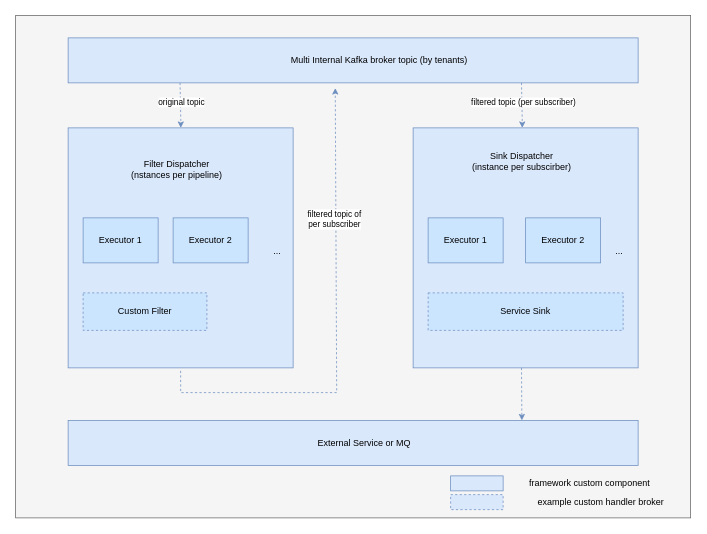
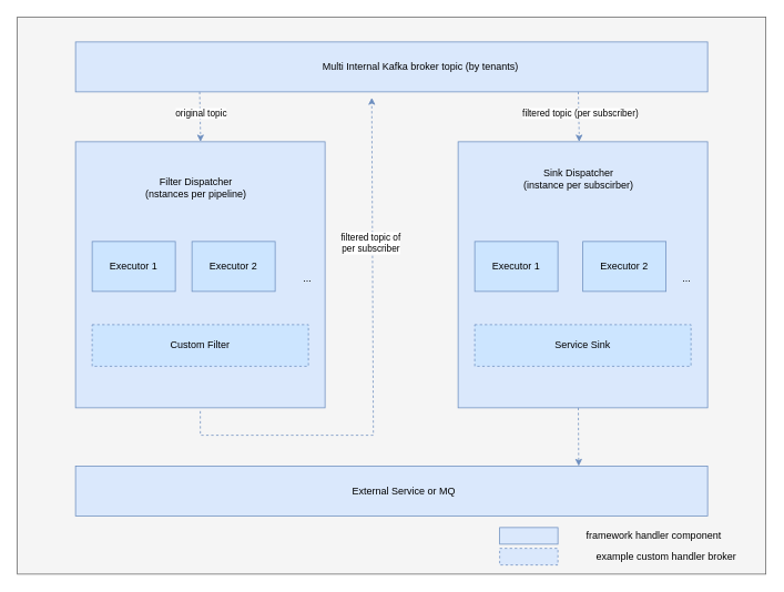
  <mxCell id="0" />
  <mxCell id="1" parent="0" />
  <mxCell id="2" value="" style="rounded=0;whiteSpace=wrap;html=1;fillColor=#f5f5f5;strokeColor=#666666;fontColor=#333333;" parent="1" vertex="1"><mxGeometry x="20" y="20" width="900" height="670" as="geometry" /></mxCell>
  <mxCell id="3" value="" style="rounded=0;whiteSpace=wrap;html=1;fillColor=#dae8fc;strokeColor=#6c8ebf;" parent="1" vertex="1"><mxGeometry x="90" y="50" width="760" height="60" as="geometry" /></mxCell>
  <mxCell id="4" value="" style="rounded=0;whiteSpace=wrap;html=1;fillColor=#dae8fc;strokeColor=#6c8ebf;" parent="1" vertex="1"><mxGeometry x="90" y="560" width="760" height="60" as="geometry" /></mxCell>
  <mxCell id="5" value="Multi Internal Kafka broker topic (by tenants)" style="text;html=1;strokeColor=none;fillColor=none;align=center;verticalAlign=middle;whiteSpace=wrap;rounded=0;" parent="1" vertex="1"><mxGeometry x="370" y="65" width="270" height="30" as="geometry" /></mxCell>
  <mxCell id="6" value="External Service or MQ" style="text;html=1;strokeColor=none;fillColor=none;align=center;verticalAlign=middle;whiteSpace=wrap;rounded=0;" parent="1" vertex="1"><mxGeometry x="420" y="575" width="130" height="30" as="geometry" /></mxCell>
  <mxCell id="7" value="" style="rounded=0;whiteSpace=wrap;html=1;fillColor=#dae8fc;strokeColor=#6c8ebf;" parent="1" vertex="1"><mxGeometry x="90" y="170" width="300" height="320" as="geometry" /></mxCell>
  <mxCell id="8" value="" style="rounded=0;whiteSpace=wrap;html=1;fillColor=#dae8fc;strokeColor=#6c8ebf;" parent="1" vertex="1"><mxGeometry x="550" y="170" width="300" height="320" as="geometry" /></mxCell>
  <mxCell id="9" value="Filter Dispatcher&lt;br&gt;(nstances per pipeline)" style="text;html=1;strokeColor=none;fillColor=none;align=center;verticalAlign=middle;whiteSpace=wrap;rounded=0;" parent="1" vertex="1"><mxGeometry x="140" y="210" width="190" height="30" as="geometry" /></mxCell>
  <mxCell id="10" value="Sink Dispatcher&lt;br&gt;(instance per subscirber)" style="text;html=1;strokeColor=none;fillColor=none;align=center;verticalAlign=middle;whiteSpace=wrap;rounded=0;" parent="1" vertex="1"><mxGeometry x="600" y="200" width="190" height="30" as="geometry" /></mxCell>
  <mxCell id="11" value="Executor 1" style="rounded=0;whiteSpace=wrap;html=1;fillColor=#CCE5FF;strokeColor=#6c8ebf;" parent="1" vertex="1"><mxGeometry x="110" y="290" width="100" height="60" as="geometry" /></mxCell>
  <mxCell id="12" value="Executor&amp;nbsp;1" style="rounded=0;whiteSpace=wrap;html=1;fillColor=#CCE5FF;strokeColor=#6c8ebf;" parent="1" vertex="1"><mxGeometry x="570" y="290" width="100" height="60" as="geometry" /></mxCell>
  <mxCell id="13" value="Executor&amp;nbsp;2" style="rounded=0;whiteSpace=wrap;html=1;fillColor=#CCE5FF;strokeColor=#6c8ebf;" parent="1" vertex="1"><mxGeometry x="230" y="290" width="100" height="60" as="geometry" /></mxCell>
  <mxCell id="14" value="Executor&amp;nbsp;2" style="rounded=0;whiteSpace=wrap;html=1;fillColor=#CCE5FF;strokeColor=#6c8ebf;" parent="1" vertex="1"><mxGeometry x="700" y="290" width="100" height="60" as="geometry" /></mxCell>
  <mxCell id="15" value="..." style="text;html=1;strokeColor=none;fillColor=none;align=center;verticalAlign=middle;whiteSpace=wrap;rounded=0;" parent="1" vertex="1"><mxGeometry x="810" y="320" width="30" height="30" as="geometry" /></mxCell>
  <mxCell id="16" value="..." style="text;html=1;strokeColor=none;fillColor=none;align=center;verticalAlign=middle;whiteSpace=wrap;rounded=0;" parent="1" vertex="1"><mxGeometry x="354" y="320" width="30" height="30" as="geometry" /></mxCell>
  <mxCell id="17" value="" style="endArrow=classic;html=1;rounded=0;entryX=0.458;entryY=1.067;entryDx=0;entryDy=0;entryPerimeter=0;exitX=0.473;exitY=1.003;exitDx=0;exitDy=0;exitPerimeter=0;dashed=1;fillColor=#dae8fc;strokeColor=#6c8ebf;" parent="1" edge="1"><mxGeometry width="50" height="50" relative="1" as="geometry"><mxPoint x="240" y="493.95" as="sourcePoint" /><mxPoint x="446.18" y="117.01" as="targetPoint" /><Array as="points"><mxPoint x="240.1" y="522.99" /><mxPoint x="448.1" y="522.99" /></Array></mxGeometry></mxCell>
  <mxCell id="18" value="filtered topic of&lt;br style=&quot;border-color: var(--border-color);&quot;&gt;per subscriber" style="edgeLabel;html=1;align=center;verticalAlign=middle;resizable=0;points=[];" parent="17" vertex="1" connectable="0"><mxGeometry x="0.459" y="3" relative="1" as="geometry"><mxPoint as="offset" /></mxGeometry></mxCell>
  <mxCell id="19" value="" style="endArrow=classic;html=1;rounded=0;dashed=1;fillColor=#dae8fc;strokeColor=#6c8ebf;" parent="1" edge="1"><mxGeometry width="50" height="50" relative="1" as="geometry"><mxPoint x="694.5" y="110" as="sourcePoint" /><mxPoint x="695.5" y="170" as="targetPoint" /><Array as="points"><mxPoint x="695.5" y="160" /></Array></mxGeometry></mxCell>
  <mxCell id="20" value="filtered topic (per subscriber)" style="edgeLabel;html=1;align=center;verticalAlign=middle;resizable=0;points=[];" parent="19" vertex="1" connectable="0"><mxGeometry x="-0.144" y="1" relative="1" as="geometry"><mxPoint as="offset" /></mxGeometry></mxCell>
  <mxCell id="21" value="" style="endArrow=classic;html=1;rounded=0;dashed=1;fillColor=#dae8fc;strokeColor=#6c8ebf;" parent="1" edge="1"><mxGeometry width="50" height="50" relative="1" as="geometry"><mxPoint x="694.5" y="490" as="sourcePoint" /><mxPoint x="695" y="560" as="targetPoint" /><Array as="points" /></mxGeometry></mxCell>
- <mxCell id="22" value="Custom Filter" style="rounded=0;whiteSpace=wrap;html=1;fillColor=#CCE5FF;strokeColor=#6c8ebf;dashed=1;" parent="1" vertex="1"><mxGeometry x="110" y="390" width="165" height="50" as="geometry" /></mxCell>
+ <mxCell id="22" value="Custom Filter" style="rounded=0;whiteSpace=wrap;html=1;fillColor=#CCE5FF;strokeColor=#6c8ebf;dashed=1;" parent="1" vertex="1"><mxGeometry x="110" y="390" width="260" height="50" as="geometry" /></mxCell>
  <mxCell id="23" value="Service Sink" style="rounded=0;whiteSpace=wrap;html=1;fillColor=#CCE5FF;strokeColor=#6c8ebf;dashed=1;" parent="1" vertex="1"><mxGeometry x="570" y="390" width="260" height="50" as="geometry" /></mxCell>
  <mxCell id="24" value="" style="rounded=0;whiteSpace=wrap;html=1;fillColor=#dae8fc;strokeColor=#6c8ebf;" parent="1" vertex="1"><mxGeometry x="600" y="634" width="70" height="20" as="geometry" /></mxCell>
  <mxCell id="25" value="" style="rounded=0;whiteSpace=wrap;html=1;dashed=1;fillColor=#dae8fc;strokeColor=#6c8ebf;" parent="1" vertex="1"><mxGeometry x="600" y="659" width="70" height="20" as="geometry" /></mxCell>
- <mxCell id="26" value="framework custom component" style="text;html=1;align=center;verticalAlign=middle;resizable=0;points=[];autosize=1;strokeColor=none;fillColor=none;" parent="1" vertex="1"><mxGeometry x="690" y="629" width="190" height="30" as="geometry" /></mxCell>
+ <mxCell id="26" value="framework handler component" style="text;html=1;align=center;verticalAlign=middle;resizable=0;points=[];autosize=1;strokeColor=none;fillColor=none;" parent="1" vertex="1"><mxGeometry x="690" y="629" width="190" height="30" as="geometry" /></mxCell>
  <mxCell id="27" value="example custom handler broker" style="text;html=1;align=center;verticalAlign=middle;resizable=0;points=[];autosize=1;strokeColor=none;fillColor=none;" parent="1" vertex="1"><mxGeometry x="690" y="654" width="220" height="30" as="geometry" /></mxCell>
  <mxCell id="28" value="" style="endArrow=classic;html=1;rounded=0;dashed=1;fillColor=#dae8fc;strokeColor=#6c8ebf;" parent="1" edge="1"><mxGeometry width="50" height="50" relative="1" as="geometry"><mxPoint x="239.24" y="110" as="sourcePoint" /><mxPoint x="240.24" y="170" as="targetPoint" /><Array as="points"><mxPoint x="240.24" y="160" /></Array></mxGeometry></mxCell>
  <mxCell id="29" value="original topic" style="edgeLabel;html=1;align=center;verticalAlign=middle;resizable=0;points=[];" parent="28" vertex="1" connectable="0"><mxGeometry x="-0.144" y="1" relative="1" as="geometry"><mxPoint as="offset" /></mxGeometry></mxCell>
